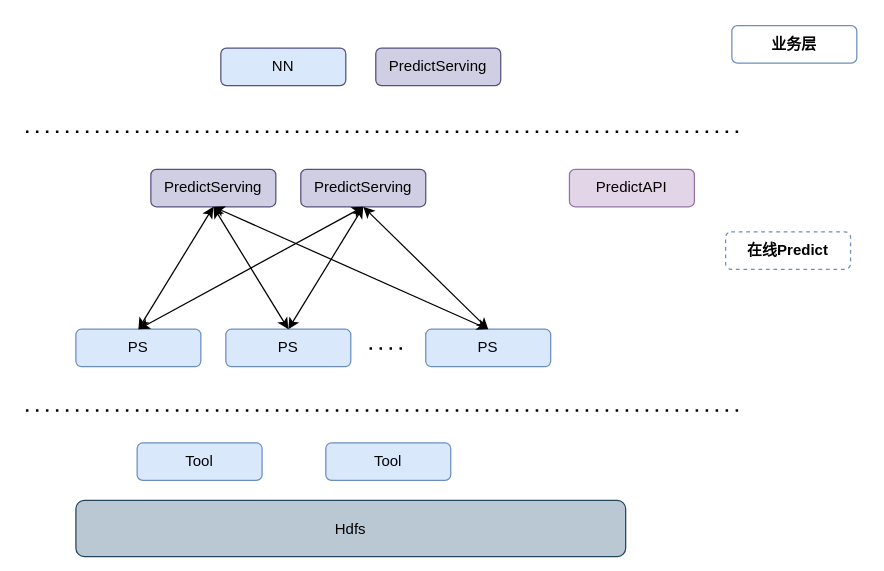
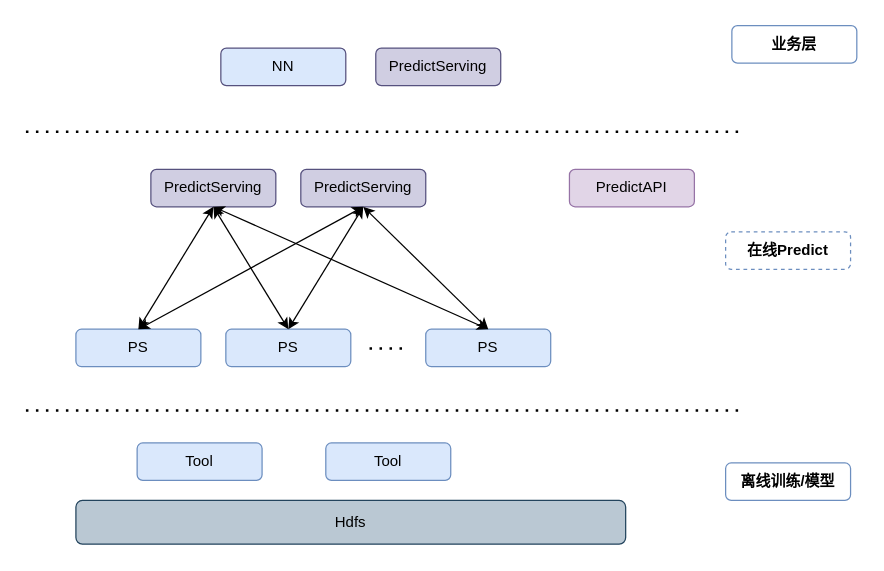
  <mxCell id="0" />
  <mxCell id="1" parent="0" />
  <mxCell id="2" value="PredictServing" style="rounded=1;whiteSpace=wrap;html=1;fillColor=#d0cee2;strokeColor=#56517e;" vertex="1" parent="1"><mxGeometry x="120" y="135" width="100" height="30" as="geometry" /></mxCell>
  <mxCell id="3" value="PS" style="rounded=1;whiteSpace=wrap;html=1;fillColor=#dae8fc;strokeColor=#6c8ebf;" vertex="1" parent="1"><mxGeometry x="60" y="263" width="100" height="30" as="geometry" /></mxCell>
  <mxCell id="4" value="PS" style="rounded=1;whiteSpace=wrap;html=1;fillColor=#dae8fc;strokeColor=#6c8ebf;" vertex="1" parent="1"><mxGeometry x="180" y="263" width="100" height="30" as="geometry" /></mxCell>
  <mxCell id="5" value="PS" style="rounded=1;whiteSpace=wrap;html=1;fillColor=#dae8fc;strokeColor=#6c8ebf;" vertex="1" parent="1"><mxGeometry x="340" y="263" width="100" height="30" as="geometry" /></mxCell>
  <mxCell id="6" value="PredictServing" style="rounded=1;whiteSpace=wrap;html=1;fillColor=#d0cee2;strokeColor=#56517e;" vertex="1" parent="1"><mxGeometry x="240" y="135" width="100" height="30" as="geometry" /></mxCell>
  <mxCell id="7" value="" style="endArrow=none;dashed=1;html=1;dashPattern=1 3;strokeWidth=2;" edge="1" parent="1"><mxGeometry width="50" height="50" relative="1" as="geometry"><mxPoint x="295" y="278.5" as="sourcePoint" /><mxPoint x="325" y="278.5" as="targetPoint" /></mxGeometry></mxCell>
  <mxCell id="8" value="" style="endArrow=classic;startArrow=classic;html=1;exitX=0.5;exitY=0;exitDx=0;exitDy=0;" edge="1" parent="1" source="3"><mxGeometry width="50" height="50" relative="1" as="geometry"><mxPoint x="120" y="215" as="sourcePoint" /><mxPoint x="170" y="165" as="targetPoint" /></mxGeometry></mxCell>
  <mxCell id="9" value="" style="endArrow=classic;startArrow=classic;html=1;exitX=0.5;exitY=0;exitDx=0;exitDy=0;" edge="1" parent="1" source="4"><mxGeometry width="50" height="50" relative="1" as="geometry"><mxPoint x="180" y="325" as="sourcePoint" /><mxPoint x="170" y="165" as="targetPoint" /></mxGeometry></mxCell>
  <mxCell id="10" value="" style="endArrow=classic;startArrow=classic;html=1;exitX=0.5;exitY=0;exitDx=0;exitDy=0;entryX=0.5;entryY=1;entryDx=0;entryDy=0;" edge="1" parent="1" source="5" target="2"><mxGeometry width="50" height="50" relative="1" as="geometry"><mxPoint x="260" y="275" as="sourcePoint" /><mxPoint x="200" y="165" as="targetPoint" /></mxGeometry></mxCell>
  <mxCell id="11" value="" style="endArrow=classic;startArrow=classic;html=1;exitX=0.5;exitY=0;exitDx=0;exitDy=0;entryX=0.5;entryY=1;entryDx=0;entryDy=0;" edge="1" parent="1" source="3" target="6"><mxGeometry width="50" height="50" relative="1" as="geometry"><mxPoint x="660" y="285" as="sourcePoint" /><mxPoint x="440" y="175" as="targetPoint" /></mxGeometry></mxCell>
  <mxCell id="12" value="" style="endArrow=classic;startArrow=classic;html=1;exitX=0.5;exitY=0;exitDx=0;exitDy=0;entryX=0.5;entryY=1;entryDx=0;entryDy=0;" edge="1" parent="1" source="4" target="6"><mxGeometry width="50" height="50" relative="1" as="geometry"><mxPoint x="470" y="385" as="sourcePoint" /><mxPoint x="670" y="275" as="targetPoint" /></mxGeometry></mxCell>
  <mxCell id="13" value="" style="endArrow=classic;startArrow=classic;html=1;exitX=0.5;exitY=0;exitDx=0;exitDy=0;" edge="1" parent="1" source="5"><mxGeometry width="50" height="50" relative="1" as="geometry"><mxPoint x="570" y="285" as="sourcePoint" /><mxPoint x="290" y="165" as="targetPoint" /></mxGeometry></mxCell>
- <mxCell id="14" value="Hdfs" style="rounded=1;whiteSpace=wrap;html=1;fillColor=#bac8d3;strokeColor=#23445d;" vertex="1" parent="1"><mxGeometry x="60" y="400" width="440" height="45" as="geometry" /></mxCell>
+ <mxCell id="14" value="Hdfs" style="rounded=1;whiteSpace=wrap;html=1;fillColor=#bac8d3;strokeColor=#23445d;" vertex="1" parent="1"><mxGeometry x="60" y="400" width="440" height="35" as="geometry" /></mxCell>
  <mxCell id="15" value="" style="endArrow=none;dashed=1;html=1;dashPattern=1 3;strokeWidth=2;" edge="1" parent="1"><mxGeometry width="50" height="50" relative="1" as="geometry"><mxPoint x="20" y="328" as="sourcePoint" /><mxPoint x="590" y="328" as="targetPoint" /></mxGeometry></mxCell>
  <mxCell id="16" value="在线Predict" style="rounded=1;whiteSpace=wrap;html=1;strokeColor=#6c8ebf;fillColor=none;fontStyle=1;dashed=1;" vertex="1" parent="1"><mxGeometry x="580" y="185" width="100" height="30" as="geometry" /></mxCell>
  <mxCell id="17" value="PredictAPI" style="rounded=1;whiteSpace=wrap;html=1;fillColor=#e1d5e7;strokeColor=#9673a6;" vertex="1" parent="1"><mxGeometry x="455" y="135" width="100" height="30" as="geometry" /></mxCell>
  <mxCell id="18" value="Tool" style="rounded=1;whiteSpace=wrap;html=1;fillColor=#dae8fc;strokeColor=#6c8ebf;" vertex="1" parent="1"><mxGeometry x="109" y="354" width="100" height="30" as="geometry" /></mxCell>
  <mxCell id="19" value="Tool" style="rounded=1;whiteSpace=wrap;html=1;fillColor=#dae8fc;strokeColor=#6c8ebf;" vertex="1" parent="1"><mxGeometry x="260" y="354" width="100" height="30" as="geometry" /></mxCell>
  <mxCell id="20" value="" style="endArrow=none;dashed=1;html=1;dashPattern=1 3;strokeWidth=2;" edge="1" parent="1"><mxGeometry width="50" height="50" relative="1" as="geometry"><mxPoint x="20" y="105" as="sourcePoint" /><mxPoint x="590" y="105" as="targetPoint" /></mxGeometry></mxCell>
  <mxCell id="21" value="业务层" style="rounded=1;whiteSpace=wrap;html=1;strokeColor=#6c8ebf;fillColor=none;fontStyle=1" vertex="1" parent="1"><mxGeometry x="585" y="20" width="100" height="30" as="geometry" /></mxCell>
  <mxCell id="22" value="NN" style="rounded=1;whiteSpace=wrap;html=1;fillColor=#dae8fc;strokeColor=#56517e;" vertex="1" parent="1"><mxGeometry x="176" y="38" width="100" height="30" as="geometry" /></mxCell>
  <mxCell id="23" value="PredictServing" style="rounded=1;whiteSpace=wrap;html=1;fillColor=#d0cee2;strokeColor=#56517e;" vertex="1" parent="1"><mxGeometry x="300" y="38" width="100" height="30" as="geometry" /></mxCell>
+ <mxCell id="24" value="离线训练/模型" style="rounded=1;whiteSpace=wrap;html=1;strokeColor=#6c8ebf;fillColor=none;fontStyle=1" vertex="1" parent="1"><mxGeometry x="580" y="370" width="100" height="30" as="geometry" /></mxCell>
